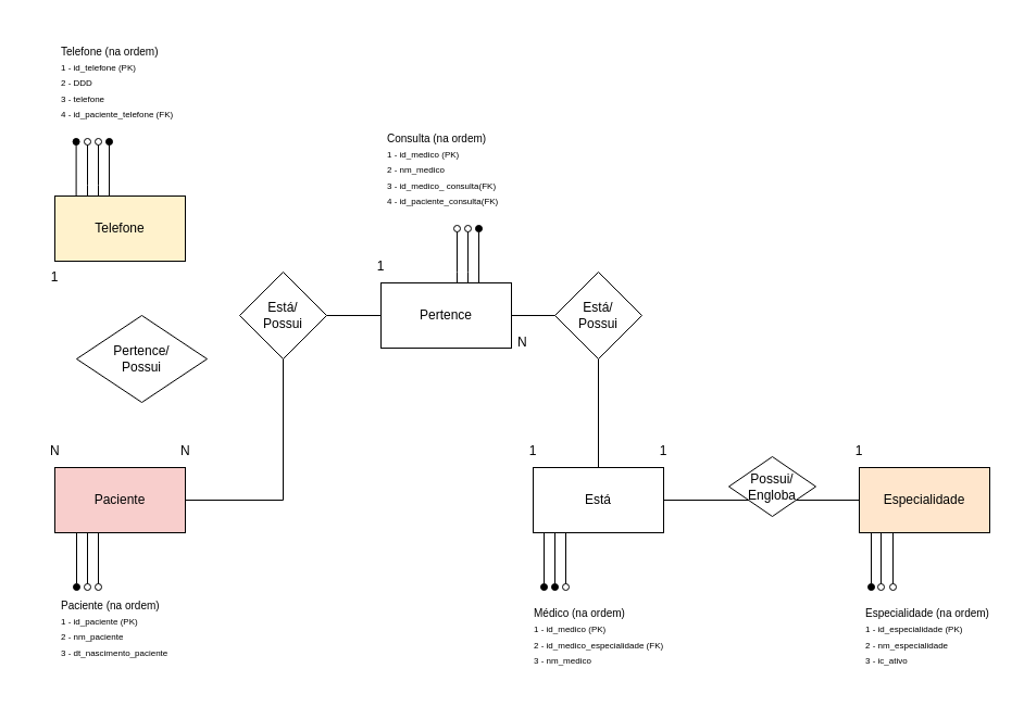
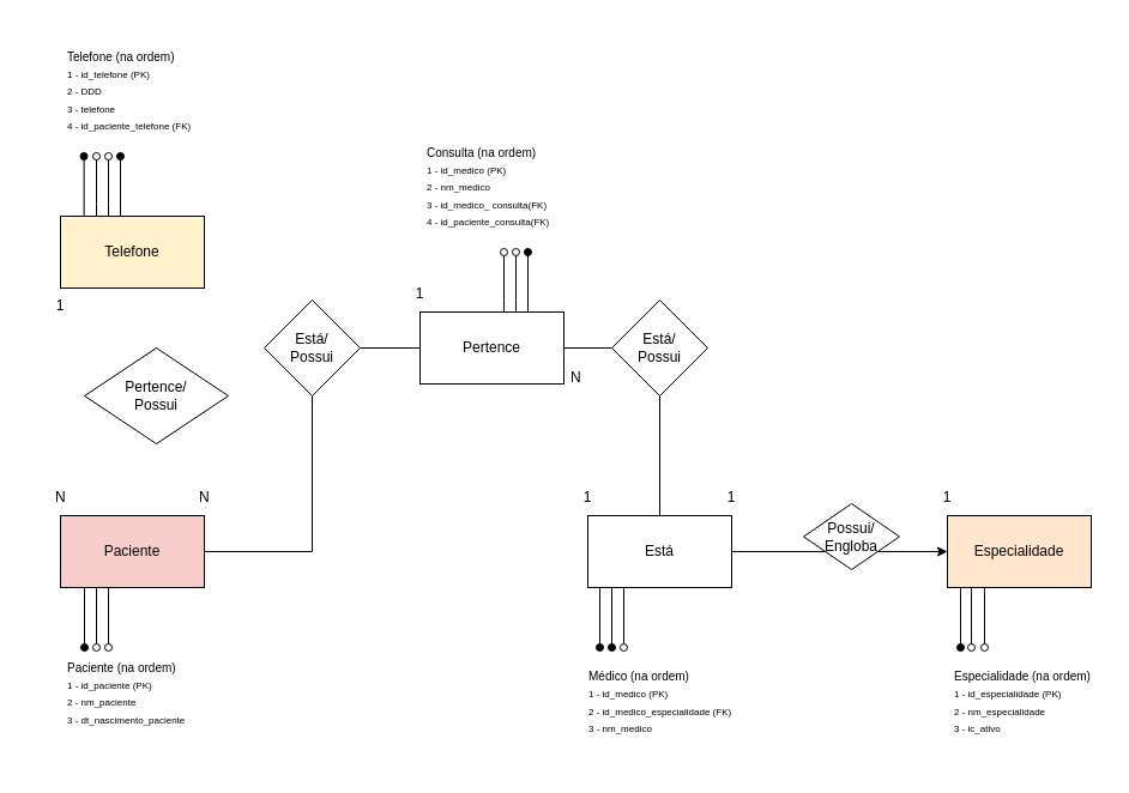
  <mxCell id="0" />
  <mxCell id="1" parent="0" />
  <mxCell id="2" style="edgeStyle=orthogonalEdgeStyle;rounded=0;orthogonalLoop=1;jettySize=auto;html=1;endArrow=none;endFill=0;" parent="1" source="5" target="9" edge="1"><mxGeometry relative="1" as="geometry" /></mxCell>
  <mxCell id="3" style="edgeStyle=orthogonalEdgeStyle;rounded=0;orthogonalLoop=1;jettySize=auto;html=1;endArrow=oval;endFill=1;" parent="1" source="5" edge="1"><mxGeometry relative="1" as="geometry"><mxPoint x="70" y="540" as="targetPoint" /><Array as="points"><mxPoint x="70" y="540" /></Array></mxGeometry></mxCell>
  <mxCell id="4" style="edgeStyle=orthogonalEdgeStyle;rounded=0;orthogonalLoop=1;jettySize=auto;html=1;endArrow=oval;endFill=0;" parent="1" source="5" edge="1"><mxGeometry relative="1" as="geometry"><mxPoint x="80" y="540" as="targetPoint" /><Array as="points"><mxPoint x="80" y="540" /></Array></mxGeometry></mxCell>
  <mxCell id="5" value="Paciente" style="rounded=0;whiteSpace=wrap;html=1;fillColor=#f8cecc;" parent="1" vertex="1"><mxGeometry x="50" y="430" width="120" height="60" as="geometry" /></mxCell>
  <mxCell id="6" value="Está" style="rounded=0;whiteSpace=wrap;html=1;" parent="1" vertex="1"><mxGeometry x="490" y="430" width="120" height="60" as="geometry" /></mxCell>
  <mxCell id="7" value="Especialidade" style="rounded=0;whiteSpace=wrap;html=1;fillColor=#ffe6cc;" parent="1" vertex="1"><mxGeometry x="790" y="430" width="120" height="60" as="geometry" /></mxCell>
  <mxCell id="8" style="edgeStyle=orthogonalEdgeStyle;rounded=0;orthogonalLoop=1;jettySize=auto;html=1;endArrow=none;endFill=0;" parent="1" source="9" target="26" edge="1"><mxGeometry relative="1" as="geometry" /></mxCell>
  <mxCell id="9" value="Está/&lt;div&gt;Possui&lt;/div&gt;" style="rhombus;whiteSpace=wrap;html=1;" parent="1" vertex="1"><mxGeometry x="220" y="250" width="80" height="80" as="geometry" /></mxCell>
  <mxCell id="10" style="edgeStyle=orthogonalEdgeStyle;rounded=0;orthogonalLoop=1;jettySize=auto;html=1;endArrow=none;endFill=0;exitX=0.5;exitY=1;exitDx=0;exitDy=0;entryX=0.5;entryY=0;entryDx=0;entryDy=0;" parent="1" source="11" target="6" edge="1"><mxGeometry relative="1" as="geometry" /></mxCell>
  <mxCell id="11" value="Está/&lt;div&gt;Possui&lt;/div&gt;" style="rhombus;whiteSpace=wrap;html=1;" parent="1" vertex="1"><mxGeometry x="510" y="250" width="80" height="80" as="geometry" /></mxCell>
  <mxCell id="12" style="edgeStyle=orthogonalEdgeStyle;rounded=0;orthogonalLoop=1;jettySize=auto;html=1;endArrow=oval;endFill=1;" parent="1" edge="1"><mxGeometry relative="1" as="geometry"><mxPoint x="801.02" y="540" as="targetPoint" /><mxPoint x="801.02" y="490" as="sourcePoint" /><Array as="points"><mxPoint x="801.02" y="540" /></Array></mxGeometry></mxCell>
  <mxCell id="13" style="edgeStyle=orthogonalEdgeStyle;rounded=0;orthogonalLoop=1;jettySize=auto;html=1;endArrow=oval;endFill=1;" parent="1" edge="1"><mxGeometry relative="1" as="geometry"><mxPoint x="500" y="540" as="targetPoint" /><mxPoint x="500" y="490" as="sourcePoint" /><Array as="points"><mxPoint x="500" y="540" /></Array></mxGeometry></mxCell>
  <mxCell id="14" value="N" style="text;strokeColor=none;fillColor=none;align=left;verticalAlign=middle;spacingLeft=4;spacingRight=4;overflow=hidden;points=[[0,0.5],[1,0.5]];portConstraint=eastwest;rotatable=0;whiteSpace=wrap;html=1;" parent="1" vertex="1"><mxGeometry x="160" y="400" width="80" height="30" as="geometry" /></mxCell>
  <mxCell id="15" value="N" style="text;strokeColor=none;fillColor=none;align=left;verticalAlign=middle;spacingLeft=4;spacingRight=4;overflow=hidden;points=[[0,0.5],[1,0.5]];portConstraint=eastwest;rotatable=0;whiteSpace=wrap;html=1;" parent="1" vertex="1"><mxGeometry x="470" y="300" width="80" height="30" as="geometry" /></mxCell>
  <mxCell id="16" value="1" style="text;html=1;align=center;verticalAlign=middle;whiteSpace=wrap;rounded=0;" parent="1" vertex="1"><mxGeometry x="760" y="400" width="60" height="30" as="geometry" /></mxCell>
  <mxCell id="17" value="1" style="text;html=1;align=center;verticalAlign=middle;whiteSpace=wrap;rounded=0;" parent="1" vertex="1"><mxGeometry x="580" y="400" width="60" height="30" as="geometry" /></mxCell>
  <mxCell id="18" style="edgeStyle=orthogonalEdgeStyle;rounded=0;orthogonalLoop=1;jettySize=auto;html=1;endArrow=oval;endFill=0;" parent="1" edge="1"><mxGeometry relative="1" as="geometry"><mxPoint x="90" y="540" as="targetPoint" /><mxPoint x="90" y="490" as="sourcePoint" /><Array as="points"><mxPoint x="90" y="540" /></Array></mxGeometry></mxCell>
  <mxCell id="19" style="edgeStyle=orthogonalEdgeStyle;rounded=0;orthogonalLoop=1;jettySize=auto;html=1;endArrow=oval;endFill=0;" parent="1" edge="1"><mxGeometry relative="1" as="geometry"><mxPoint x="821.02" y="540" as="targetPoint" /><mxPoint x="821.02" y="490" as="sourcePoint" /><Array as="points"><mxPoint x="821.02" y="540" /></Array></mxGeometry></mxCell>
  <mxCell id="20" value="&lt;font style=&quot;font-size: 10px;&quot;&gt;Paciente (na ordem)&lt;/font&gt;&lt;div&gt;&lt;font style=&quot;font-size: 8px;&quot;&gt;1 - id_paciente (PK)&lt;/font&gt;&lt;/div&gt;&lt;div&gt;&lt;font style=&quot;font-size: 8px;&quot;&gt;2 - nm_paciente&lt;/font&gt;&lt;/div&gt;&lt;div&gt;&lt;font style=&quot;font-size: 8px;&quot;&gt;3 - dt_nascimento_paciente&lt;/font&gt;&lt;/div&gt;&lt;div&gt;&lt;br&gt;&lt;/div&gt;" style="text;strokeColor=none;fillColor=none;align=left;verticalAlign=middle;spacingLeft=4;spacingRight=4;overflow=hidden;points=[[0,0.5],[1,0.5]];portConstraint=eastwest;rotatable=0;whiteSpace=wrap;html=1;" parent="1" vertex="1"><mxGeometry x="50" y="530" width="120" height="110" as="geometry" /></mxCell>
  <mxCell id="21" value="&lt;font style=&quot;font-size: 10px;&quot;&gt;Médico (na ordem)&lt;/font&gt;&lt;div&gt;&lt;font style=&quot;font-size: 8px;&quot;&gt;1 - id_medico (PK)&lt;/font&gt;&lt;/div&gt;&lt;div&gt;&lt;font style=&quot;font-size: 8px;&quot;&gt;2 - id_medico_especialidade (FK)&lt;/font&gt;&lt;/div&gt;&lt;div&gt;&lt;font style=&quot;font-size: 8px;&quot;&gt;3 - nm_medico&lt;/font&gt;&lt;/div&gt;" style="text;strokeColor=none;fillColor=none;align=left;verticalAlign=middle;spacingLeft=4;spacingRight=4;overflow=hidden;points=[[0,0.5],[1,0.5]];portConstraint=eastwest;rotatable=0;whiteSpace=wrap;html=1;" parent="1" vertex="1"><mxGeometry x="485" y="530" width="130" height="110" as="geometry" /></mxCell>
  <mxCell id="22" value="&lt;font style=&quot;font-size: 10px;&quot;&gt;Especialidade (na ordem)&lt;/font&gt;&lt;div&gt;&lt;font style=&quot;font-size: 8px;&quot;&gt;1 - id_especialidade (PK)&lt;/font&gt;&lt;/div&gt;&lt;div&gt;&lt;font style=&quot;font-size: 8px;&quot;&gt;2 - nm_especialidade&lt;/font&gt;&lt;/div&gt;&lt;div&gt;&lt;font style=&quot;font-size: 8px;&quot;&gt;3 - ic_ativo&lt;/font&gt;&lt;/div&gt;" style="text;strokeColor=none;fillColor=none;align=left;verticalAlign=middle;spacingLeft=4;spacingRight=4;overflow=hidden;points=[[0,0.5],[1,0.5]];portConstraint=eastwest;rotatable=0;whiteSpace=wrap;html=1;" parent="1" vertex="1"><mxGeometry x="790" y="530" width="130" height="110" as="geometry" /></mxCell>
  <mxCell id="23" style="edgeStyle=orthogonalEdgeStyle;rounded=0;orthogonalLoop=1;jettySize=auto;html=1;endArrow=oval;endFill=0;" parent="1" edge="1"><mxGeometry relative="1" as="geometry"><mxPoint x="520" y="540" as="targetPoint" /><mxPoint x="520" y="490" as="sourcePoint" /><Array as="points"><mxPoint x="520" y="540" /></Array></mxGeometry></mxCell>
  <mxCell id="24" value="Telefone" style="rounded=0;whiteSpace=wrap;html=1;fillColor=#fff2cc;" vertex="1" parent="1"><mxGeometry x="50" y="180" width="120" height="60" as="geometry" /></mxCell>
  <mxCell id="25" value="Pertence/&lt;div&gt;Possui&lt;/div&gt;" style="rhombus;whiteSpace=wrap;html=1;" vertex="1" parent="1"><mxGeometry x="70" y="290" width="120" height="80" as="geometry" /></mxCell>
  <mxCell id="26" value="Pertence" style="rounded=0;whiteSpace=wrap;html=1;" vertex="1" parent="1"><mxGeometry x="350" y="260" width="120" height="60" as="geometry" /></mxCell>
  <mxCell id="27" value="" style="endArrow=none;html=1;rounded=0;entryX=0;entryY=0.5;entryDx=0;entryDy=0;exitX=1;exitY=0.5;exitDx=0;exitDy=0;" edge="1" parent="1" source="26" target="11"><mxGeometry width="50" height="50" relative="1" as="geometry"><mxPoint x="470" y="420" as="sourcePoint" /><mxPoint x="520" y="370" as="targetPoint" /></mxGeometry></mxCell>
- <mxCell id="28" value="" style="endArrow=none;html=1;rounded=0;entryX=0;entryY=0.5;entryDx=0;entryDy=0;exitX=1;exitY=0.5;exitDx=0;exitDy=0;" edge="1" parent="1" source="6" target="7"><mxGeometry width="50" height="50" relative="1" as="geometry"><mxPoint x="640" y="459.66" as="sourcePoint" /><mxPoint x="680" y="459.66" as="targetPoint" /></mxGeometry></mxCell>
+ <mxCell id="28" value="" style="endArrow=classic;html=1;rounded=0;entryX=0;entryY=0.5;entryDx=0;entryDy=0;exitX=1;exitY=0.5;exitDx=0;exitDy=0;" edge="1" parent="1" source="6" target="7"><mxGeometry width="50" height="50" relative="1" as="geometry"><mxPoint x="640" y="459.66" as="sourcePoint" /><mxPoint x="680" y="459.66" as="targetPoint" /></mxGeometry></mxCell>
  <mxCell id="29" value="&lt;font style=&quot;font-size: 10px;&quot;&gt;Telefone (na ordem)&lt;/font&gt;&lt;div&gt;&lt;font style=&quot;font-size: 8px;&quot;&gt;1 - id_telefone (PK)&lt;/font&gt;&lt;/div&gt;&lt;div&gt;&lt;font style=&quot;font-size: 8px;&quot;&gt;2 - DDD&lt;/font&gt;&lt;/div&gt;&lt;div&gt;&lt;font style=&quot;font-size: 8px;&quot;&gt;3 - telefone&lt;/font&gt;&lt;/div&gt;&lt;div&gt;&lt;font style=&quot;font-size: 8px;&quot;&gt;4 - id_paciente_telefone (FK)&lt;/font&gt;&lt;/div&gt;" style="text;strokeColor=none;fillColor=none;align=left;verticalAlign=middle;spacingLeft=4;spacingRight=4;overflow=hidden;points=[[0,0.5],[1,0.5]];portConstraint=eastwest;rotatable=0;whiteSpace=wrap;html=1;" vertex="1" parent="1"><mxGeometry x="50" y="20" width="120" height="110" as="geometry" /></mxCell>
  <mxCell id="30" style="edgeStyle=orthogonalEdgeStyle;rounded=0;orthogonalLoop=1;jettySize=auto;html=1;endArrow=oval;endFill=1;" edge="1" parent="1"><mxGeometry relative="1" as="geometry"><mxPoint x="69.6" y="130" as="targetPoint" /><Array as="points"><mxPoint x="69.6" y="180" /><mxPoint x="69.6" y="180" /></Array><mxPoint x="69.6" y="180" as="sourcePoint" /></mxGeometry></mxCell>
  <mxCell id="31" style="edgeStyle=orthogonalEdgeStyle;rounded=0;orthogonalLoop=1;jettySize=auto;html=1;endArrow=oval;endFill=0;" edge="1" parent="1"><mxGeometry relative="1" as="geometry"><mxPoint x="80" y="130" as="targetPoint" /><mxPoint x="80" y="180" as="sourcePoint" /><Array as="points"><mxPoint x="80" y="170" /><mxPoint x="80" y="170" /></Array></mxGeometry></mxCell>
  <mxCell id="32" style="edgeStyle=orthogonalEdgeStyle;rounded=0;orthogonalLoop=1;jettySize=auto;html=1;endArrow=oval;endFill=1;" edge="1" parent="1"><mxGeometry relative="1" as="geometry"><mxPoint x="100" y="130" as="targetPoint" /><Array as="points"><mxPoint x="100" y="180" /><mxPoint x="100" y="180" /></Array><mxPoint x="100" y="180" as="sourcePoint" /></mxGeometry></mxCell>
  <mxCell id="33" style="edgeStyle=orthogonalEdgeStyle;rounded=0;orthogonalLoop=1;jettySize=auto;html=1;endArrow=oval;endFill=0;" edge="1" parent="1"><mxGeometry relative="1" as="geometry"><mxPoint x="90" y="130" as="targetPoint" /><mxPoint x="90" y="180" as="sourcePoint" /><Array as="points"><mxPoint x="90" y="170" /><mxPoint x="90" y="170" /></Array></mxGeometry></mxCell>
  <mxCell id="34" value="1" style="text;html=1;align=center;verticalAlign=middle;whiteSpace=wrap;rounded=0;" vertex="1" parent="1"><mxGeometry x="320" y="230" width="60" height="30" as="geometry" /></mxCell>
  <mxCell id="35" value="1" style="text;html=1;align=center;verticalAlign=middle;whiteSpace=wrap;rounded=0;" vertex="1" parent="1"><mxGeometry x="460" y="400" width="60" height="30" as="geometry" /></mxCell>
  <mxCell id="36" value="1" style="text;html=1;align=center;verticalAlign=middle;whiteSpace=wrap;rounded=0;" vertex="1" parent="1"><mxGeometry x="20" y="240" width="60" height="30" as="geometry" /></mxCell>
  <mxCell id="37" value="N" style="text;strokeColor=none;fillColor=none;align=left;verticalAlign=middle;spacingLeft=4;spacingRight=4;overflow=hidden;points=[[0,0.5],[1,0.5]];portConstraint=eastwest;rotatable=0;whiteSpace=wrap;html=1;" vertex="1" parent="1"><mxGeometry x="40" y="400" width="80" height="30" as="geometry" /></mxCell>
  <mxCell id="38" style="edgeStyle=orthogonalEdgeStyle;rounded=0;orthogonalLoop=1;jettySize=auto;html=1;endArrow=oval;endFill=1;" edge="1" parent="1"><mxGeometry relative="1" as="geometry"><mxPoint x="440" y="210" as="targetPoint" /><Array as="points"><mxPoint x="440" y="260" /><mxPoint x="440" y="260" /></Array><mxPoint x="440" y="260" as="sourcePoint" /></mxGeometry></mxCell>
  <mxCell id="39" style="edgeStyle=orthogonalEdgeStyle;rounded=0;orthogonalLoop=1;jettySize=auto;html=1;endArrow=oval;endFill=0;" edge="1" parent="1"><mxGeometry relative="1" as="geometry"><mxPoint x="430" y="210" as="targetPoint" /><mxPoint x="430" y="260" as="sourcePoint" /><Array as="points"><mxPoint x="430" y="250" /><mxPoint x="430" y="250" /></Array></mxGeometry></mxCell>
  <mxCell id="40" value="&lt;font style=&quot;font-size: 10px;&quot;&gt;Consulta (na ordem)&lt;/font&gt;&lt;div&gt;&lt;font style=&quot;font-size: 8px;&quot;&gt;1 - id_medico (PK)&lt;/font&gt;&lt;/div&gt;&lt;div&gt;&lt;font style=&quot;font-size: 8px;&quot;&gt;2 - nm_medico&lt;/font&gt;&lt;/div&gt;&lt;div&gt;&lt;font style=&quot;font-size: 8px;&quot;&gt;3 - id_medico_ consulta(FK)&lt;br&gt;&lt;/font&gt;&lt;/div&gt;&lt;div&gt;&lt;font style=&quot;font-size: 8px;&quot;&gt;4 - id_paciente_consulta(FK)&lt;/font&gt;&lt;/div&gt;" style="text;strokeColor=none;fillColor=none;align=left;verticalAlign=middle;spacingLeft=4;spacingRight=4;overflow=hidden;points=[[0,0.5],[1,0.5]];portConstraint=eastwest;rotatable=0;whiteSpace=wrap;html=1;" vertex="1" parent="1"><mxGeometry x="350" y="100" width="130" height="110" as="geometry" /></mxCell>
  <mxCell id="41" value="Possui/ Engloba" style="rhombus;whiteSpace=wrap;html=1;" vertex="1" parent="1"><mxGeometry x="670" y="420" width="80" height="55" as="geometry" /></mxCell>
  <mxCell id="42" style="edgeStyle=orthogonalEdgeStyle;rounded=0;orthogonalLoop=1;jettySize=auto;html=1;endArrow=oval;endFill=1;" edge="1" parent="1"><mxGeometry relative="1" as="geometry"><mxPoint x="510" y="540" as="targetPoint" /><mxPoint x="510" y="490" as="sourcePoint" /><Array as="points"><mxPoint x="510" y="540" /></Array></mxGeometry></mxCell>
  <mxCell id="43" style="edgeStyle=orthogonalEdgeStyle;rounded=0;orthogonalLoop=1;jettySize=auto;html=1;endArrow=oval;endFill=0;" edge="1" parent="1"><mxGeometry relative="1" as="geometry"><mxPoint x="810.02" y="540" as="targetPoint" /><mxPoint x="810.02" y="490" as="sourcePoint" /><Array as="points"><mxPoint x="810.02" y="540" /></Array></mxGeometry></mxCell>
  <mxCell id="44" style="edgeStyle=orthogonalEdgeStyle;rounded=0;orthogonalLoop=1;jettySize=auto;html=1;endArrow=oval;endFill=0;" edge="1" parent="1"><mxGeometry relative="1" as="geometry"><mxPoint x="420" y="210" as="targetPoint" /><mxPoint x="420" y="260" as="sourcePoint" /><Array as="points"><mxPoint x="420" y="250" /><mxPoint x="420" y="250" /></Array></mxGeometry></mxCell>
